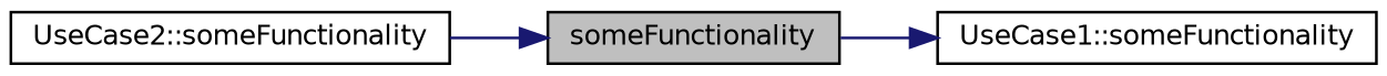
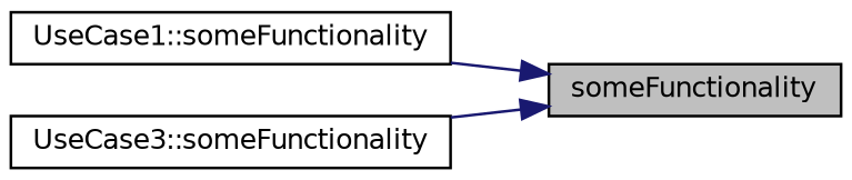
  digraph {
    rankdir=RL
    node [color=black fontname=Helvetica fontsize=10 shape=record]
    edge [color=midnightblue dir=back fontname=Helvetica fontsize=10 labelfontname=Helvetica labelfontsize=10 style=solid]
    n1 [fillcolor=grey75 fontcolor=black height=0.2 label=someFunctionality style=filled width=0.4]
    n2 [height=0.2 label="UseCase1::someFunctionality" width=0.4]
-   n3 [height=0.2 label="UseCase2::someFunctionality" width=0.4]
-   n2 -> n1
+   n3 [height=0.2 label="UseCase3::someFunctionality" width=0.4]
+   n1 -> n2
    n1 -> n3
  }
